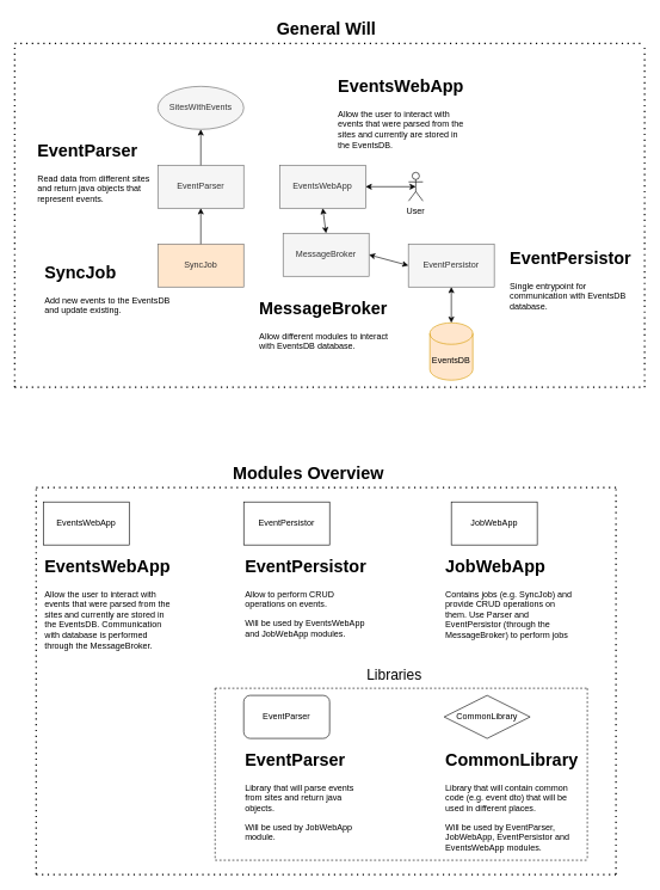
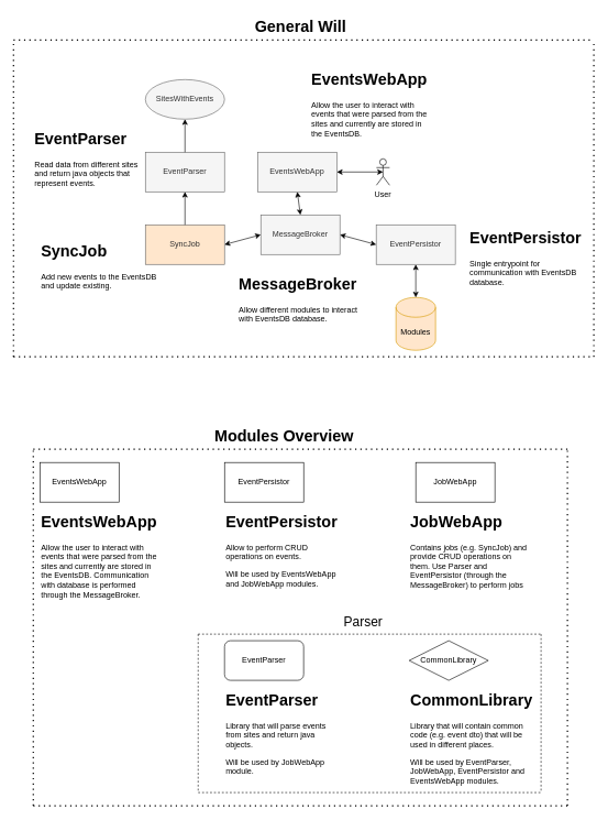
  <mxCell id="0" />
  <mxCell id="1" parent="0" />
  <mxCell id="2" value="EventParser" style="rounded=0;whiteSpace=wrap;html=1;fillColor=#f5f5f5;fontColor=#333333;strokeColor=#666666;" parent="1" vertex="1"><mxGeometry x="220" y="230" width="120" height="60" as="geometry" /></mxCell>
- <mxCell id="3" value="EventsDB" style="shape=cylinder3;whiteSpace=wrap;html=1;boundedLbl=1;backgroundOutline=1;size=15;fillColor=#ffe6cc;strokeColor=#d79b00;" parent="1" vertex="1"><mxGeometry x="600" y="450" width="60" height="80" as="geometry" /></mxCell>
+ <mxCell id="3" value="Modules" style="shape=cylinder3;whiteSpace=wrap;html=1;boundedLbl=1;backgroundOutline=1;size=15;fillColor=#ffe6cc;strokeColor=#d79b00;" parent="1" vertex="1"><mxGeometry x="600" y="450" width="60" height="80" as="geometry" /></mxCell>
  <mxCell id="4" value="MessageBroker" style="rounded=0;whiteSpace=wrap;html=1;fillColor=#f5f5f5;strokeColor=#666666;fontColor=#333333;" parent="1" vertex="1"><mxGeometry x="395" y="325" width="120" height="60" as="geometry" /></mxCell>
  <mxCell id="5" value="SitesWithEvents" style="ellipse;whiteSpace=wrap;html=1;fillColor=#f5f5f5;fontColor=#333333;strokeColor=#666666;" parent="1" vertex="1"><mxGeometry x="220" y="120" width="120" height="60" as="geometry" /></mxCell>
  <mxCell id="6" value="" style="endArrow=classic;html=1;rounded=0;entryX=0.5;entryY=1;entryDx=0;entryDy=0;exitX=0.5;exitY=0;exitDx=0;exitDy=0;" parent="1" source="2" target="5" edge="1"><mxGeometry width="50" height="50" relative="1" as="geometry"><mxPoint x="410" y="270" as="sourcePoint" /><mxPoint x="460" y="220" as="targetPoint" /></mxGeometry></mxCell>
  <mxCell id="7" value="SyncJob" style="rounded=0;whiteSpace=wrap;html=1;fillColor=#ffe6cc;fontColor=#333333;strokeColor=#666666;" parent="1" vertex="1"><mxGeometry x="220" y="340" width="120" height="60" as="geometry" /></mxCell>
  <mxCell id="8" value="" style="endArrow=classic;html=1;rounded=0;entryX=0.5;entryY=1;entryDx=0;entryDy=0;exitX=0.5;exitY=0;exitDx=0;exitDy=0;" parent="1" source="7" target="2" edge="1"><mxGeometry width="50" height="50" relative="1" as="geometry"><mxPoint x="410" y="270" as="sourcePoint" /><mxPoint x="460" y="220" as="targetPoint" /></mxGeometry></mxCell>
  <mxCell id="9" value="User" style="shape=umlActor;verticalLabelPosition=bottom;verticalAlign=top;html=1;outlineConnect=0;" parent="1" vertex="1"><mxGeometry x="570.34" y="240" width="20" height="40" as="geometry" /></mxCell>
  <mxCell id="10" value="EventsWebApp" style="rounded=0;whiteSpace=wrap;html=1;fillColor=#f5f5f5;fontColor=#333333;strokeColor=#666666;" parent="1" vertex="1"><mxGeometry x="390.34" y="230" width="120" height="60" as="geometry" /></mxCell>
  <mxCell id="11" value="" style="endArrow=classic;startArrow=classic;html=1;rounded=0;entryX=0.5;entryY=0.5;entryDx=0;entryDy=0;entryPerimeter=0;exitX=1;exitY=0.5;exitDx=0;exitDy=0;" parent="1" source="10" target="9" edge="1"><mxGeometry width="50" height="50" relative="1" as="geometry"><mxPoint x="370.34" y="280" as="sourcePoint" /><mxPoint x="420.34" y="230" as="targetPoint" /></mxGeometry></mxCell>
  <mxCell id="12" value="&lt;h1 style=&quot;margin-top: 0px;&quot;&gt;EventParser&lt;/h1&gt;&lt;p&gt;Read data from different sites and return java objects that represent events.&lt;br&gt;&lt;/p&gt;" style="text;html=1;whiteSpace=wrap;overflow=hidden;rounded=0;" parent="1" vertex="1"><mxGeometry x="50" y="190" width="180" height="120" as="geometry" /></mxCell>
  <mxCell id="13" value="&lt;h1 style=&quot;margin-top: 0px;&quot;&gt;SyncJob&lt;/h1&gt;&lt;p&gt;Add new events to the EventsDB and update existing.&lt;/p&gt;" style="text;html=1;whiteSpace=wrap;overflow=hidden;rounded=0;" parent="1" vertex="1"><mxGeometry y="360" width="180" height="120" as="geometry" x="60" /></mxCell>
  <mxCell id="14" value="&lt;h1 style=&quot;margin-top: 0px;&quot;&gt;EventsWebApp&lt;/h1&gt;&lt;p&gt;Allow the user to interact with events that were parsed from the sites and currently are stored in the EventsDB.&lt;/p&gt;" style="text;html=1;whiteSpace=wrap;overflow=hidden;rounded=0;align=left;labelBackgroundColor=none;" parent="1" vertex="1"><mxGeometry x="470" y="100" width="180" height="120" as="geometry" /></mxCell>
  <mxCell id="15" value="" style="endArrow=none;dashed=1;html=1;dashPattern=1 3;strokeWidth=2;rounded=0;" parent="1" edge="1"><mxGeometry width="50" height="50" relative="1" as="geometry"><mxPoint x="900" y="540" as="sourcePoint" /><mxPoint x="900" y="60" as="targetPoint" /></mxGeometry></mxCell>
  <mxCell id="16" value="" style="endArrow=none;dashed=1;html=1;dashPattern=1 3;strokeWidth=2;rounded=0;" parent="1" edge="1"><mxGeometry width="50" height="50" relative="1" as="geometry"><mxPoint x="20" y="540" as="sourcePoint" /><mxPoint x="900" y="540" as="targetPoint" /></mxGeometry></mxCell>
  <mxCell id="17" value="" style="endArrow=none;dashed=1;html=1;dashPattern=1 3;strokeWidth=2;rounded=0;" parent="1" edge="1"><mxGeometry width="50" height="50" relative="1" as="geometry"><mxPoint x="20" y="540" as="sourcePoint" /><mxPoint x="20" y="60" as="targetPoint" /></mxGeometry></mxCell>
  <mxCell id="18" value="" style="endArrow=none;dashed=1;html=1;dashPattern=1 3;strokeWidth=2;rounded=0;" parent="1" edge="1"><mxGeometry width="50" height="50" relative="1" as="geometry"><mxPoint x="20" y="60" as="sourcePoint" /><mxPoint x="900" y="60" as="targetPoint" /></mxGeometry></mxCell>
  <mxCell id="19" value="General Will" style="text;html=1;align=center;verticalAlign=middle;resizable=0;points=[];autosize=1;strokeColor=none;fillColor=none;fontStyle=1;fontSize=24;" parent="1" vertex="1"><mxGeometry x="345.17" width="220" height="40" as="geometry" y="20" /></mxCell>
  <mxCell id="20" value="Modules Overview" style="text;html=1;align=center;verticalAlign=middle;resizable=0;points=[];autosize=1;strokeColor=none;fillColor=none;fontStyle=1;fontSize=24;" parent="1" vertex="1"><mxGeometry x="320" y="640" width="220" height="40" as="geometry" /></mxCell>
  <mxCell id="21" value="EventsWebApp" style="rounded=0;whiteSpace=wrap;html=1;" parent="1" vertex="1"><mxGeometry y="700" width="120" height="60" as="geometry" x="60" /></mxCell>
  <mxCell id="22" value="JobWebApp" style="rounded=0;whiteSpace=wrap;html=1;" parent="1" vertex="1"><mxGeometry x="630" y="700" width="120" height="60" as="geometry" /></mxCell>
  <mxCell id="23" value="&lt;h1 style=&quot;margin-top: 0px;&quot;&gt;JobWebApp&lt;/h1&gt;&lt;p&gt;Contains jobs&amp;nbsp;&lt;span style=&quot;background-color: initial;&quot;&gt;(e.g. SyncJob)&amp;nbsp;&lt;/span&gt;&lt;span style=&quot;background-color: initial;&quot;&gt;and provide CRUD operations on them. Use Parser and EventPersistor (through the MessageBroker) to perform jobs related to events (add new, update existing one end etc).&lt;/span&gt;&lt;/p&gt;" style="text;html=1;whiteSpace=wrap;overflow=hidden;rounded=0;" parent="1" vertex="1"><mxGeometry x="620" y="770" width="180" height="120" as="geometry" /></mxCell>
  <mxCell id="24" value="&lt;h1 style=&quot;margin-top: 0px;&quot;&gt;EventsWebApp&lt;/h1&gt;&lt;p&gt;Allow the user to interact with events that were parsed from the sites and currently are stored in the EventsDB. Communication with database is performed through the MessageBroker.&lt;/p&gt;" style="text;html=1;whiteSpace=wrap;overflow=hidden;rounded=0;align=left;labelBackgroundColor=none;" parent="1" vertex="1"><mxGeometry y="770" width="180" height="140" as="geometry" x="60" /></mxCell>
  <mxCell id="25" value="EventPersistor" style="rounded=0;whiteSpace=wrap;html=1;fillColor=#f5f5f5;fontColor=#333333;strokeColor=#666666;" parent="1" vertex="1"><mxGeometry x="570" y="340" width="120" height="60" as="geometry" /></mxCell>
  <mxCell id="26" value="" style="endArrow=classic;startArrow=classic;html=1;rounded=0;entryX=0.5;entryY=0;entryDx=0;entryDy=0;entryPerimeter=0;exitX=0.5;exitY=1;exitDx=0;exitDy=0;" parent="1" source="25" target="3" edge="1"><mxGeometry width="50" height="50" relative="1" as="geometry"><mxPoint x="270" y="390" as="sourcePoint" /><mxPoint x="320" y="340" as="targetPoint" /></mxGeometry></mxCell>
+ <mxCell id="27" value="" style="endArrow=classic;startArrow=classic;html=1;rounded=0;exitX=1;exitY=0.5;exitDx=0;exitDy=0;entryX=0;entryY=0.5;entryDx=0;entryDy=0;" parent="1" source="7" target="4" edge="1"><mxGeometry width="50" height="50" relative="1" as="geometry"><mxPoint x="450" y="340" as="sourcePoint" /><mxPoint x="500" y="290" as="targetPoint" /></mxGeometry></mxCell>
  <mxCell id="28" value="" style="endArrow=classic;startArrow=classic;html=1;rounded=0;entryX=0.5;entryY=1;entryDx=0;entryDy=0;exitX=0.5;exitY=0;exitDx=0;exitDy=0;" parent="1" source="4" target="10" edge="1"><mxGeometry width="50" height="50" relative="1" as="geometry"><mxPoint x="450" y="340" as="sourcePoint" /><mxPoint x="500" y="290" as="targetPoint" /></mxGeometry></mxCell>
  <mxCell id="29" value="" style="endArrow=classic;startArrow=classic;html=1;rounded=0;entryX=0;entryY=0.5;entryDx=0;entryDy=0;exitX=1;exitY=0.5;exitDx=0;exitDy=0;" parent="1" source="4" target="25" edge="1"><mxGeometry width="50" height="50" relative="1" as="geometry"><mxPoint x="450" y="340" as="sourcePoint" /><mxPoint x="500" y="290" as="targetPoint" /></mxGeometry></mxCell>
  <mxCell id="30" value="&lt;h1 style=&quot;margin-top: 0px;&quot;&gt;EventPersistor&lt;/h1&gt;&lt;p&gt;Single entrypoint for communication with EventsDB database.&lt;/p&gt;" style="text;html=1;whiteSpace=wrap;overflow=hidden;rounded=0;align=left;labelBackgroundColor=none;" parent="1" vertex="1"><mxGeometry x="710" y="340" width="180" height="120" as="geometry" /></mxCell>
  <mxCell id="31" value="&lt;h1 style=&quot;margin-top: 0px;&quot;&gt;MessageBroker&lt;/h1&gt;&lt;p&gt;Allow different modules to interact with EventsDB database.&lt;/p&gt;" style="text;html=1;whiteSpace=wrap;overflow=hidden;rounded=0;align=left;labelBackgroundColor=none;" parent="1" vertex="1"><mxGeometry x="360.34" y="410" width="189.66" height="120" as="geometry" /></mxCell>
  <mxCell id="32" value="EventPersistor" style="rounded=0;whiteSpace=wrap;html=1;" parent="1" vertex="1"><mxGeometry x="340" y="700" width="120" height="60" as="geometry" /></mxCell>
  <mxCell id="33" value="&lt;h1 style=&quot;margin-top: 0px;&quot;&gt;EventPersistor&lt;/h1&gt;&lt;p&gt;Allow to perform CRUD operations on events.&lt;/p&gt;&lt;p&gt;Will be used by EventsWebApp and JobWebApp modules.&lt;/p&gt;" style="text;html=1;whiteSpace=wrap;overflow=hidden;rounded=0;" parent="1" vertex="1"><mxGeometry x="340" y="770" width="180" height="130" as="geometry" /></mxCell>
  <mxCell id="34" value="EventParser" style="rounded=1;whiteSpace=wrap;html=1;" parent="1" vertex="1"><mxGeometry x="340" y="970" width="120" height="60" as="geometry" /></mxCell>
  <mxCell id="35" value="&lt;h1 style=&quot;margin-top: 0px;&quot;&gt;EventParser&lt;/h1&gt;&lt;p&gt;Library that will parse events from sites and return java objects.&lt;/p&gt;&lt;p&gt;Will be used by JobWebApp module.&lt;/p&gt;" style="text;html=1;whiteSpace=wrap;overflow=hidden;rounded=0;" parent="1" vertex="1"><mxGeometry x="340" y="1040" width="180" height="140" as="geometry" /></mxCell>
  <mxCell id="36" value="CommonLibrary" style="rhombus;whiteSpace=wrap;html=1;" parent="1" vertex="1"><mxGeometry x="620" y="970" width="120" height="60" as="geometry" /></mxCell>
  <mxCell id="37" value="&lt;h1 style=&quot;margin-top: 0px;&quot;&gt;CommonLibrary&lt;/h1&gt;&lt;p&gt;Library that will contain common code (e.g. event dto) that will be used in different places.&lt;/p&gt;&lt;p&gt;Will be used by EventParser, JobWebApp, EventPersistor and EventsWebApp modules.&lt;/p&gt;" style="text;html=1;whiteSpace=wrap;overflow=hidden;rounded=0;" parent="1" vertex="1"><mxGeometry x="620" y="1040" width="190" height="150" as="geometry" /></mxCell>
  <mxCell id="38" value="" style="endArrow=none;dashed=1;html=1;dashPattern=1 3;strokeWidth=2;rounded=0;" parent="1" edge="1"><mxGeometry width="50" height="50" relative="1" as="geometry"><mxPoint x="50" y="1220" as="sourcePoint" /><mxPoint x="50" y="680" as="targetPoint" /></mxGeometry></mxCell>
  <mxCell id="39" value="" style="endArrow=none;dashed=1;html=1;dashPattern=1 3;strokeWidth=2;rounded=0;" parent="1" edge="1"><mxGeometry width="50" height="50" relative="1" as="geometry"><mxPoint x="50" y="680" as="sourcePoint" /><mxPoint x="860" y="680" as="targetPoint" /></mxGeometry></mxCell>
  <mxCell id="40" value="" style="endArrow=none;dashed=1;html=1;dashPattern=1 3;strokeWidth=2;rounded=0;" parent="1" edge="1"><mxGeometry width="50" height="50" relative="1" as="geometry"><mxPoint x="50" y="1220" as="sourcePoint" /><mxPoint x="860" y="1220" as="targetPoint" /></mxGeometry></mxCell>
  <mxCell id="41" value="" style="endArrow=none;dashed=1;html=1;dashPattern=1 3;strokeWidth=2;rounded=0;" parent="1" edge="1"><mxGeometry width="50" height="50" relative="1" as="geometry"><mxPoint x="860" y="1220" as="sourcePoint" /><mxPoint x="860" y="680" as="targetPoint" /></mxGeometry></mxCell>
  <mxCell id="42" value="" style="endArrow=none;dashed=1;html=1;rounded=0;" parent="1" edge="1"><mxGeometry width="50" height="50" relative="1" as="geometry"><mxPoint x="300" y="960" as="sourcePoint" /><mxPoint x="820" y="960" as="targetPoint" /></mxGeometry></mxCell>
  <mxCell id="43" value="" style="endArrow=none;dashed=1;html=1;rounded=0;" parent="1" edge="1"><mxGeometry width="50" height="50" relative="1" as="geometry"><mxPoint x="300" y="960" as="sourcePoint" /><mxPoint x="300" y="1200" as="targetPoint" /></mxGeometry></mxCell>
  <mxCell id="44" value="" style="endArrow=none;dashed=1;html=1;rounded=0;" parent="1" edge="1"><mxGeometry width="50" height="50" relative="1" as="geometry"><mxPoint x="300" y="1200" as="sourcePoint" /><mxPoint x="820" y="1200" as="targetPoint" /></mxGeometry></mxCell>
  <mxCell id="45" value="" style="endArrow=none;dashed=1;html=1;rounded=0;" parent="1" edge="1"><mxGeometry width="50" height="50" relative="1" as="geometry"><mxPoint x="820" y="960" as="sourcePoint" /><mxPoint x="820" y="1200" as="targetPoint" /></mxGeometry></mxCell>
- <mxCell id="46" value="&lt;span style=&quot;font-weight: normal;&quot;&gt;&lt;font style=&quot;font-size: 20px;&quot;&gt;Libraries&lt;/font&gt;&lt;/span&gt;" style="text;html=1;align=center;verticalAlign=middle;resizable=0;points=[];autosize=1;strokeColor=none;fillColor=none;fontStyle=1;fontSize=24;" parent="1" vertex="1"><mxGeometry x="500" y="920" width="100" height="40" as="geometry" /></mxCell>
+ <mxCell id="46" value="&lt;span style=&quot;font-weight: normal;&quot;&gt;&lt;font style=&quot;font-size: 20px;&quot;&gt;Parser&lt;/font&gt;&lt;/span&gt;" style="text;html=1;align=center;verticalAlign=middle;resizable=0;points=[];autosize=1;strokeColor=none;fillColor=none;fontStyle=1;fontSize=24;" parent="1" vertex="1"><mxGeometry x="500" y="920" width="100" height="40" as="geometry" /></mxCell>
